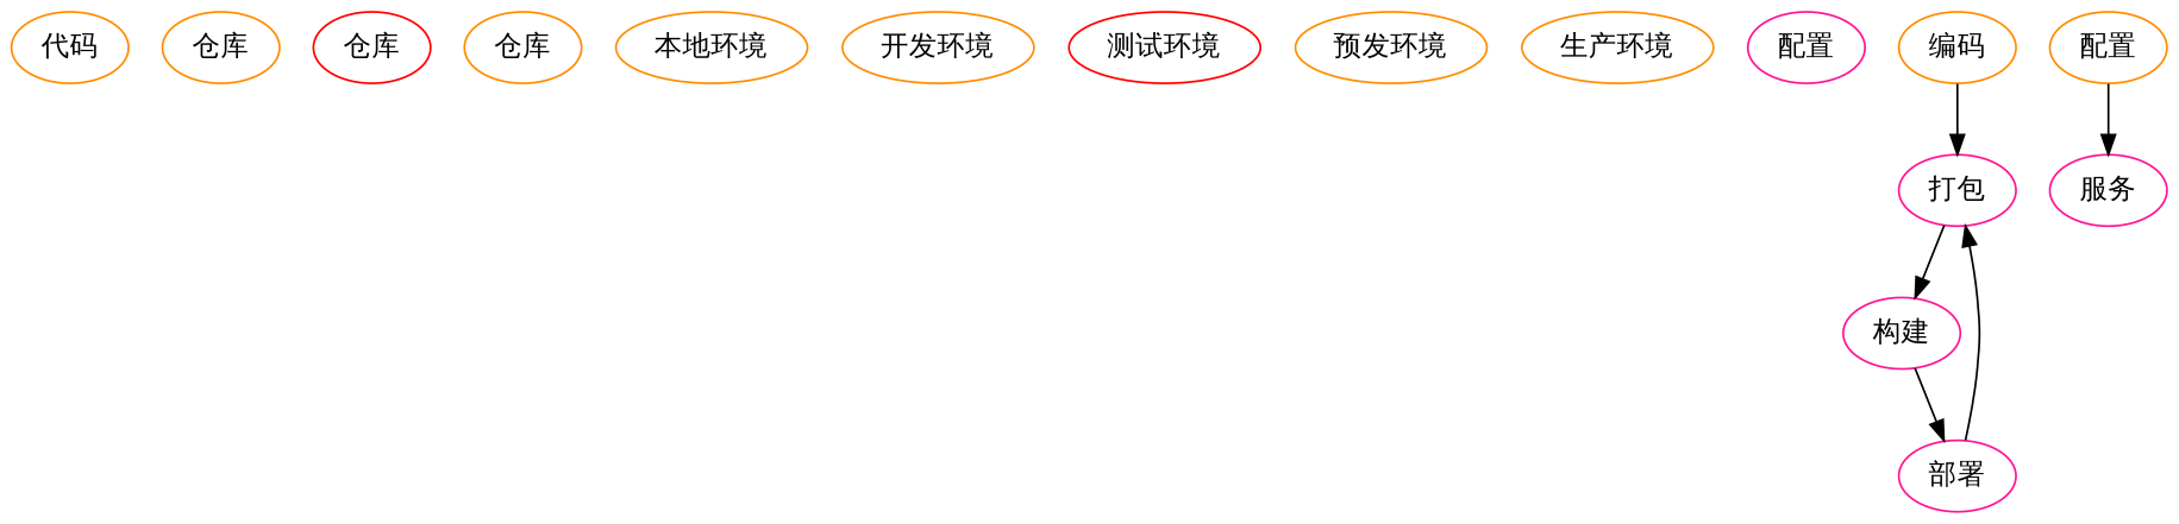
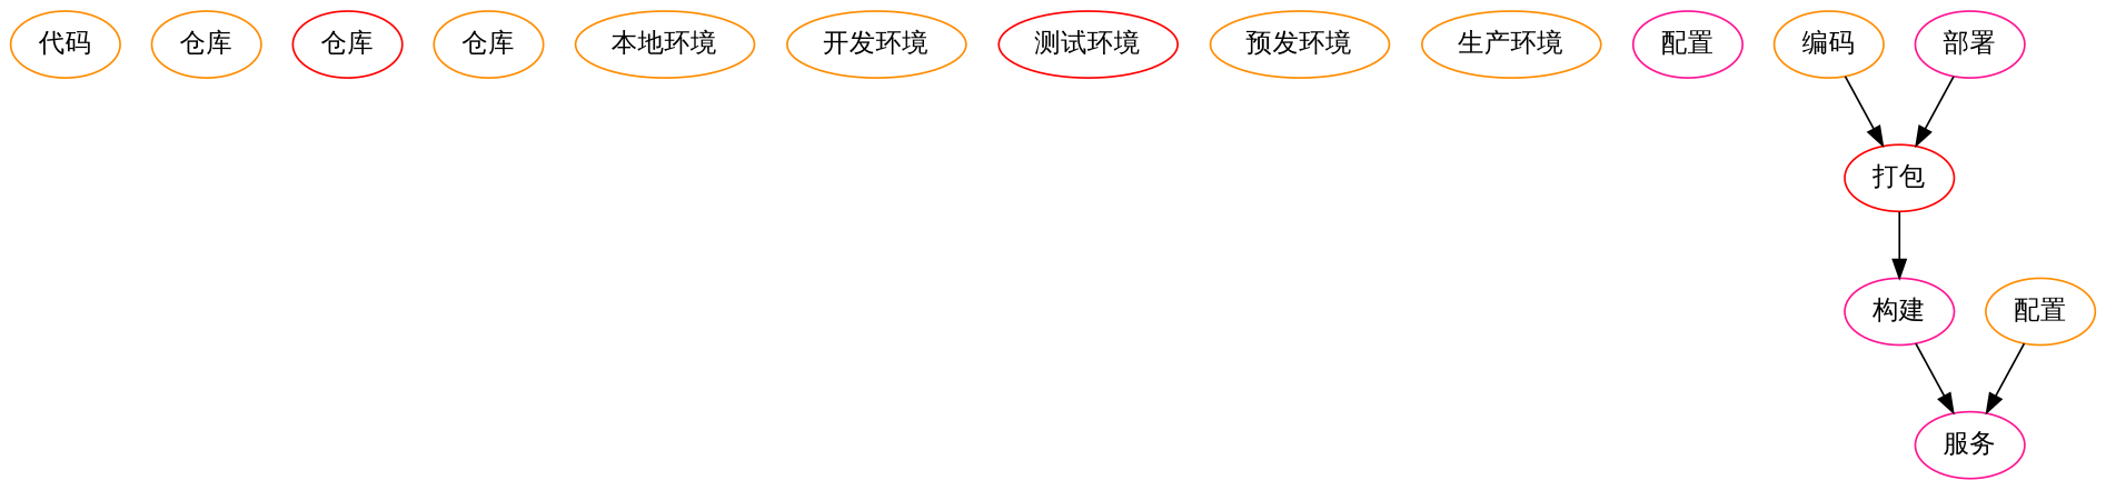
  digraph {
    node [color=darkorange]
    n1 [label="代码"]
    n2 [label="仓库"]
    n3 [color=red label="仓库"]
    n4 [label="仓库"]
    n5 [label="本地环境"]
    n6 [label="开发环境"]
    n7 [color=red label="测试环境"]
    n8 [label="预发环境"]
    n9 [label="生产环境"]
    n10 [color=deeppink label="配置"]
    n11 [label="编码"]
-   n12 [color=deeppink label="打包"]
+   n12 [color=red label="打包"]
    n13 [color=deeppink label="构建"]
    n14 [label="配置"]
    n15 [color=deeppink label="服务"]
    n16 [color=deeppink label="部署"]
    n11 -> n12
    n12 -> n13
-   n13 -> n16
+   n13 -> n15
    n14 -> n15
    n16 -> n12
  }
